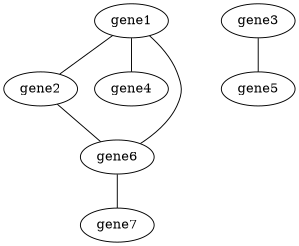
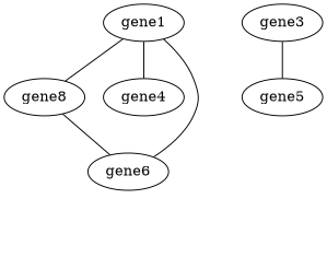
  strict graph {
    edge [weight=2]
    gene1
-   gene2
+   gene2 [label=gene8]
    gene4
    gene6
    gene3
    gene5
-   gene7
    gene1 -- gene2
    gene1 -- gene4
    gene2 -- gene6
    gene6 -- gene1
-   gene6 -- gene7
    gene3 -- gene5
  }
